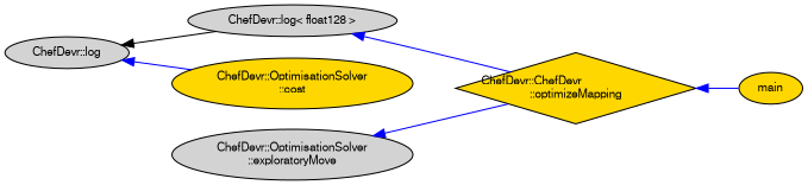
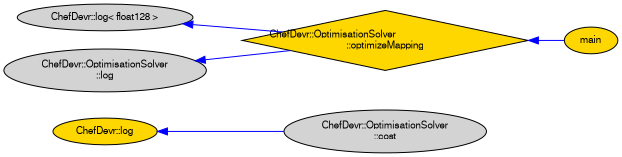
  digraph {
    rankdir=LR
    node [color=black fillcolor=lightgrey fontname=FreeSans fontsize=10 shape=ellipse style=filled]
    edge [color=blue dir=back fontname=FreeSans fontsize=10 labelfontname=FreeSans labelfontsize=10 style=solid]
-   n1 [fontcolor=black height=0.2 label="ChefDevr::log" width=0.4]
+   n1 [fillcolor=gold fontcolor=black height=0.2 label="ChefDevr::log" width=0.4]
    n2 [height=0.2 label="ChefDevr::log\< float128 \>" width=0.4]
-   n3 [fillcolor=gold height=0.2 label="ChefDevr::OptimisationSolver\l::cost" width=0.4]
-   n4 [fillcolor=gold height=0.2 label="ChefDevr::ChefDevr\l::optimizeMapping" shape=diamond width=0.4]
+   n3 [height=0.2 label="ChefDevr::OptimisationSolver\l::cost" width=0.4]
+   n4 [fillcolor=gold height=0.2 label="ChefDevr::OptimisationSolver\l::optimizeMapping" shape=diamond width=0.4]
    n5 [fillcolor=gold height=0.2 label=main width=0.4]
-   n6 [height=0.2 label="ChefDevr::OptimisationSolver\l::exploratoryMove" width=0.4]
-   n1 -> n2 [color=black]
+   n6 [height=0.2 label="ChefDevr::OptimisationSolver\l::log" width=0.4]
    n1 -> n3
    n2 -> n4
    n4 -> n5
    n6 -> n4
  }
